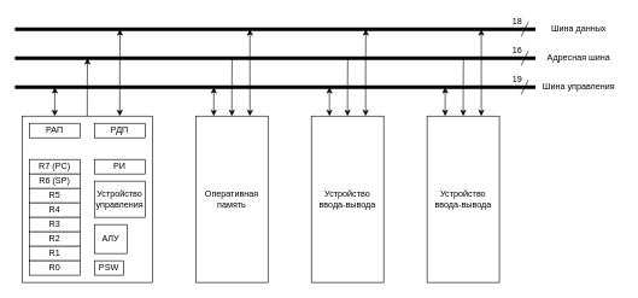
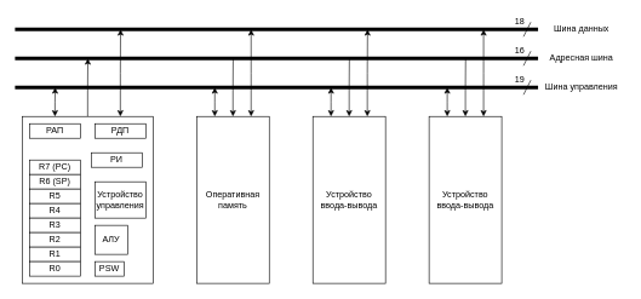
  <mxCell id="0" />
  <mxCell id="1" parent="0" />
  <mxCell id="2" style="edgeStyle=orthogonalEdgeStyle;rounded=0;orthogonalLoop=1;jettySize=auto;html=1;exitX=0.25;exitY=0;exitDx=0;exitDy=0;startArrow=classic;startFill=1;" edge="1" parent="1" source="5"><mxGeometry relative="1" as="geometry"><mxPoint x="75.286" y="120" as="targetPoint" /></mxGeometry></mxCell>
  <mxCell id="3" style="edgeStyle=orthogonalEdgeStyle;rounded=0;orthogonalLoop=1;jettySize=auto;html=1;exitX=0.5;exitY=0;exitDx=0;exitDy=0;" edge="1" parent="1" source="5"><mxGeometry relative="1" as="geometry"><mxPoint x="120.286" y="80" as="targetPoint" /></mxGeometry></mxCell>
  <mxCell id="4" style="edgeStyle=orthogonalEdgeStyle;rounded=0;orthogonalLoop=1;jettySize=auto;html=1;exitX=0.75;exitY=0;exitDx=0;exitDy=0;startArrow=classic;startFill=1;" edge="1" parent="1" source="5"><mxGeometry relative="1" as="geometry"><mxPoint x="165.286" y="40" as="targetPoint" /></mxGeometry></mxCell>
  <mxCell id="5" value="" style="rounded=0;whiteSpace=wrap;html=1;" vertex="1" parent="1"><mxGeometry x="30" y="160" width="180" height="230" as="geometry" /></mxCell>
  <mxCell id="6" value="РАП" style="rounded=0;whiteSpace=wrap;html=1;" vertex="1" parent="1"><mxGeometry x="40" y="170" width="70" height="20" as="geometry" /></mxCell>
  <mxCell id="7" value="РДП" style="rounded=0;whiteSpace=wrap;html=1;" vertex="1" parent="1"><mxGeometry x="130" y="170" width="70" height="20" as="geometry" /></mxCell>
- <mxCell id="8" value="РИ" style="rounded=0;whiteSpace=wrap;html=1;" vertex="1" parent="1"><mxGeometry x="130" y="220" width="70" height="20" as="geometry" /></mxCell>
+ <mxCell id="8" value="РИ" style="rounded=0;whiteSpace=wrap;html=1;" vertex="1" parent="1"><mxGeometry x="125" y="210" width="70" height="20" as="geometry" /></mxCell>
  <mxCell id="9" value="Устройство&lt;br&gt;управления" style="rounded=0;whiteSpace=wrap;html=1;" vertex="1" parent="1"><mxGeometry x="130" y="250" width="70" height="50" as="geometry" /></mxCell>
  <mxCell id="10" value="АЛУ" style="rounded=0;whiteSpace=wrap;html=1;" vertex="1" parent="1"><mxGeometry x="130" y="310" width="45" height="40" as="geometry" /></mxCell>
  <mxCell id="11" value="PSW" style="rounded=0;whiteSpace=wrap;html=1;" vertex="1" parent="1"><mxGeometry x="130" y="360" width="40" height="20" as="geometry" /></mxCell>
  <mxCell id="12" value="R7 (PC)" style="rounded=0;whiteSpace=wrap;html=1;" vertex="1" parent="1"><mxGeometry x="40" y="220" width="70" height="20" as="geometry" /></mxCell>
  <mxCell id="13" value="R6 (SP)" style="rounded=0;whiteSpace=wrap;html=1;" vertex="1" parent="1"><mxGeometry x="40" y="240" width="70" height="20" as="geometry" /></mxCell>
  <mxCell id="14" value="R5" style="rounded=0;whiteSpace=wrap;html=1;" vertex="1" parent="1"><mxGeometry x="40" y="260" width="70" height="20" as="geometry" /></mxCell>
  <mxCell id="15" value="R4" style="rounded=0;whiteSpace=wrap;html=1;" vertex="1" parent="1"><mxGeometry x="40" y="280" width="70" height="20" as="geometry" /></mxCell>
  <mxCell id="16" value="R3" style="rounded=0;whiteSpace=wrap;html=1;" vertex="1" parent="1"><mxGeometry x="40" y="300" width="70" height="20" as="geometry" /></mxCell>
  <mxCell id="17" value="R2" style="rounded=0;whiteSpace=wrap;html=1;" vertex="1" parent="1"><mxGeometry x="40" y="320" width="70" height="20" as="geometry" /></mxCell>
  <mxCell id="18" value="R1" style="rounded=0;whiteSpace=wrap;html=1;" vertex="1" parent="1"><mxGeometry x="40" y="340" width="70" height="20" as="geometry" /></mxCell>
  <mxCell id="19" value="R0" style="rounded=0;whiteSpace=wrap;html=1;" vertex="1" parent="1"><mxGeometry x="40" y="360" width="70" height="20" as="geometry" /></mxCell>
  <mxCell id="20" style="edgeStyle=orthogonalEdgeStyle;rounded=0;orthogonalLoop=1;jettySize=auto;html=1;exitX=0.5;exitY=0;exitDx=0;exitDy=0;startArrow=classic;startFill=1;endArrow=none;endFill=0;" edge="1" parent="1" source="23"><mxGeometry relative="1" as="geometry"><mxPoint x="320.286" y="80" as="targetPoint" /></mxGeometry></mxCell>
  <mxCell id="21" style="edgeStyle=orthogonalEdgeStyle;rounded=0;orthogonalLoop=1;jettySize=auto;html=1;exitX=0.75;exitY=0;exitDx=0;exitDy=0;startArrow=classic;startFill=1;" edge="1" parent="1" source="23"><mxGeometry relative="1" as="geometry"><mxPoint x="345" y="40" as="targetPoint" /></mxGeometry></mxCell>
  <mxCell id="22" style="edgeStyle=orthogonalEdgeStyle;rounded=0;orthogonalLoop=1;jettySize=auto;html=1;exitX=0.25;exitY=0;exitDx=0;exitDy=0;startArrow=classic;startFill=1;" edge="1" parent="1" source="23"><mxGeometry relative="1" as="geometry"><mxPoint x="295" y="120" as="targetPoint" /></mxGeometry></mxCell>
  <mxCell id="23" value="Оперативная&lt;br&gt;память" style="rounded=0;whiteSpace=wrap;html=1;" vertex="1" parent="1"><mxGeometry x="270" y="160" width="100" height="230" as="geometry" /></mxCell>
  <mxCell id="24" style="edgeStyle=orthogonalEdgeStyle;rounded=0;orthogonalLoop=1;jettySize=auto;html=1;exitX=0.5;exitY=0;exitDx=0;exitDy=0;startArrow=classic;startFill=1;endArrow=none;endFill=0;" edge="1" parent="1" source="27"><mxGeometry relative="1" as="geometry"><mxPoint x="480.286" y="80" as="targetPoint" /></mxGeometry></mxCell>
  <mxCell id="25" style="edgeStyle=orthogonalEdgeStyle;rounded=0;orthogonalLoop=1;jettySize=auto;html=1;exitX=0.75;exitY=0;exitDx=0;exitDy=0;startArrow=classic;startFill=1;" edge="1" parent="1" source="27"><mxGeometry relative="1" as="geometry"><mxPoint x="505.286" y="40" as="targetPoint" /></mxGeometry></mxCell>
  <mxCell id="26" style="edgeStyle=orthogonalEdgeStyle;rounded=0;orthogonalLoop=1;jettySize=auto;html=1;exitX=0.25;exitY=0;exitDx=0;exitDy=0;startArrow=classic;startFill=1;" edge="1" parent="1" source="27"><mxGeometry relative="1" as="geometry"><mxPoint x="455" y="120" as="targetPoint" /></mxGeometry></mxCell>
  <mxCell id="27" value="Устройство&lt;br&gt;ввода-вывода" style="rounded=0;whiteSpace=wrap;html=1;" vertex="1" parent="1"><mxGeometry x="430" y="160" width="100" height="230" as="geometry" /></mxCell>
  <mxCell id="28" style="edgeStyle=orthogonalEdgeStyle;rounded=0;orthogonalLoop=1;jettySize=auto;html=1;exitX=0.5;exitY=0;exitDx=0;exitDy=0;startArrow=classic;startFill=1;endArrow=none;endFill=0;" edge="1" parent="1" source="31"><mxGeometry relative="1" as="geometry"><mxPoint x="640.286" y="80" as="targetPoint" /></mxGeometry></mxCell>
  <mxCell id="29" style="edgeStyle=orthogonalEdgeStyle;rounded=0;orthogonalLoop=1;jettySize=auto;html=1;exitX=0.75;exitY=0;exitDx=0;exitDy=0;startArrow=classic;startFill=1;" edge="1" parent="1" source="31"><mxGeometry relative="1" as="geometry"><mxPoint x="665" y="40" as="targetPoint" /></mxGeometry></mxCell>
  <mxCell id="30" style="edgeStyle=orthogonalEdgeStyle;rounded=0;orthogonalLoop=1;jettySize=auto;html=1;exitX=0.25;exitY=0;exitDx=0;exitDy=0;startArrow=classic;startFill=1;" edge="1" parent="1" source="31"><mxGeometry relative="1" as="geometry"><mxPoint x="615" y="120" as="targetPoint" /></mxGeometry></mxCell>
  <mxCell id="31" value="Устройство&lt;br&gt;ввода-вывода" style="rounded=0;whiteSpace=wrap;html=1;" vertex="1" parent="1"><mxGeometry x="590" y="160" width="100" height="230" as="geometry" /></mxCell>
  <mxCell id="32" value="" style="endArrow=none;html=1;rounded=0;strokeWidth=5;" edge="1" parent="1"><mxGeometry width="50" height="50" relative="1" as="geometry"><mxPoint x="20" y="40" as="sourcePoint" /><mxPoint x="740" y="40" as="targetPoint" /></mxGeometry></mxCell>
  <mxCell id="33" value="" style="endArrow=none;html=1;rounded=0;strokeWidth=5;" edge="1" parent="1"><mxGeometry width="50" height="50" relative="1" as="geometry"><mxPoint x="20" y="80" as="sourcePoint" /><mxPoint x="740" y="80" as="targetPoint" /></mxGeometry></mxCell>
  <mxCell id="34" value="" style="endArrow=none;html=1;rounded=0;strokeWidth=5;" edge="1" parent="1"><mxGeometry width="50" height="50" relative="1" as="geometry"><mxPoint x="20" y="120" as="sourcePoint" /><mxPoint x="740" y="120" as="targetPoint" /></mxGeometry></mxCell>
  <mxCell id="35" value="Шина данных" style="rounded=0;whiteSpace=wrap;html=1;strokeColor=none;fillColor=none;" vertex="1" parent="1"><mxGeometry x="740" y="20" width="120" height="40" as="geometry" /></mxCell>
  <mxCell id="36" value="Адресная шина" style="rounded=0;whiteSpace=wrap;html=1;strokeColor=none;fillColor=none;" vertex="1" parent="1"><mxGeometry x="740" y="60" width="120" height="40" as="geometry" /></mxCell>
  <mxCell id="37" value="Шина управления" style="rounded=0;whiteSpace=wrap;html=1;strokeColor=none;fillColor=none;" vertex="1" parent="1"><mxGeometry x="740" y="100" width="120" height="40" as="geometry" /></mxCell>
  <mxCell id="38" value="" style="endArrow=none;html=1;rounded=0;" edge="1" parent="1"><mxGeometry width="50" height="50" relative="1" as="geometry"><mxPoint x="720" y="50" as="sourcePoint" /><mxPoint x="730" y="30" as="targetPoint" /></mxGeometry></mxCell>
  <mxCell id="39" value="" style="endArrow=none;html=1;rounded=0;" edge="1" parent="1"><mxGeometry width="50" height="50" relative="1" as="geometry"><mxPoint x="720" y="90" as="sourcePoint" /><mxPoint x="730" y="70" as="targetPoint" /></mxGeometry></mxCell>
  <mxCell id="40" value="" style="endArrow=none;html=1;rounded=0;" edge="1" parent="1"><mxGeometry width="50" height="50" relative="1" as="geometry"><mxPoint x="720" y="130" as="sourcePoint" /><mxPoint x="730" y="110" as="targetPoint" /></mxGeometry></mxCell>
  <mxCell id="41" value="18" style="rounded=0;whiteSpace=wrap;html=1;strokeColor=none;fillColor=none;" vertex="1" parent="1"><mxGeometry x="700" y="20" width="30" height="20" as="geometry" /></mxCell>
  <mxCell id="42" value="16" style="rounded=0;whiteSpace=wrap;html=1;strokeColor=none;fillColor=none;" vertex="1" parent="1"><mxGeometry x="700" y="60" width="30" height="20" as="geometry" /></mxCell>
  <mxCell id="43" value="19" style="rounded=0;whiteSpace=wrap;html=1;strokeColor=none;fillColor=none;" vertex="1" parent="1"><mxGeometry x="700" y="100" width="30" height="20" as="geometry" /></mxCell>
